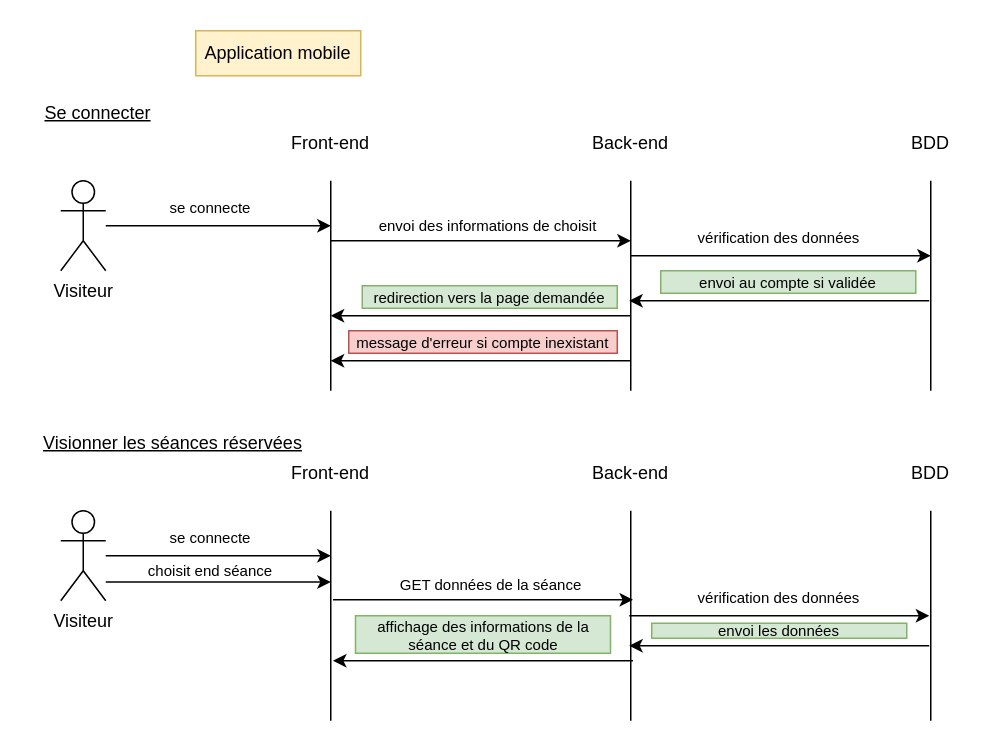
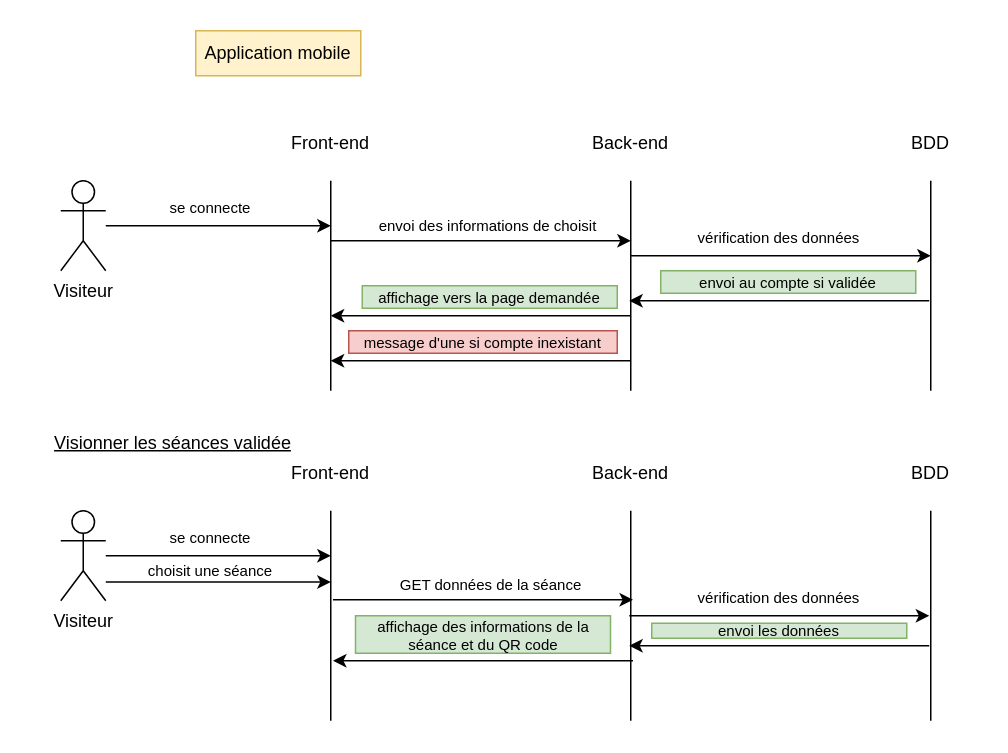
  <mxCell id="0" />
  <mxCell id="1" parent="0" />
- <mxCell id="2" value="Se connecter" style="text;html=1;align=center;verticalAlign=middle;whiteSpace=wrap;rounded=0;fontStyle=4" parent="1" vertex="1"><mxGeometry y="60" width="90" height="30" as="geometry" x="20" /></mxCell>
  <mxCell id="3" style="edgeStyle=orthogonalEdgeStyle;rounded=0;orthogonalLoop=1;jettySize=auto;html=1;" parent="1" source="4" edge="1"><mxGeometry relative="1" as="geometry"><mxPoint x="220" y="150" as="targetPoint" /></mxGeometry></mxCell>
  <mxCell id="4" value="Visiteur" style="shape=umlActor;verticalLabelPosition=bottom;verticalAlign=top;html=1;outlineConnect=0;" parent="1" vertex="1"><mxGeometry x="40" y="120" width="30" height="60" as="geometry" /></mxCell>
  <mxCell id="5" value="" style="endArrow=none;html=1;rounded=0;" parent="1" edge="1"><mxGeometry width="50" height="50" relative="1" as="geometry"><mxPoint x="220" y="260" as="sourcePoint" /><mxPoint x="220" y="120" as="targetPoint" /></mxGeometry></mxCell>
  <mxCell id="6" value="" style="endArrow=none;html=1;rounded=0;" parent="1" edge="1"><mxGeometry width="50" height="50" relative="1" as="geometry"><mxPoint x="420" y="260" as="sourcePoint" /><mxPoint x="420" y="120" as="targetPoint" /></mxGeometry></mxCell>
  <mxCell id="7" value="" style="endArrow=none;html=1;rounded=0;" parent="1" edge="1"><mxGeometry width="50" height="50" relative="1" as="geometry"><mxPoint x="620" y="260" as="sourcePoint" /><mxPoint x="620" y="120" as="targetPoint" /></mxGeometry></mxCell>
  <mxCell id="8" value="Front-end" style="text;html=1;align=center;verticalAlign=middle;whiteSpace=wrap;rounded=0;" parent="1" vertex="1"><mxGeometry x="190" y="80" width="60" height="30" as="geometry" /></mxCell>
  <mxCell id="9" value="Back-end" style="text;html=1;align=center;verticalAlign=middle;whiteSpace=wrap;rounded=0;" parent="1" vertex="1"><mxGeometry x="390" y="80" width="60" height="30" as="geometry" /></mxCell>
  <mxCell id="10" value="BDD" style="text;html=1;align=center;verticalAlign=middle;whiteSpace=wrap;rounded=0;" parent="1" vertex="1"><mxGeometry x="590" y="80" width="60" height="30" as="geometry" /></mxCell>
  <mxCell id="11" value="se connecte" style="text;html=1;align=center;verticalAlign=middle;whiteSpace=wrap;rounded=0;fontSize=10;" parent="1" vertex="1"><mxGeometry x="90" y="132.5" width="100" height="10" as="geometry" /></mxCell>
  <mxCell id="12" value="" style="endArrow=classic;html=1;rounded=0;" parent="1" edge="1"><mxGeometry width="50" height="50" relative="1" as="geometry"><mxPoint x="220" y="160" as="sourcePoint" /><mxPoint x="420" y="160" as="targetPoint" /></mxGeometry></mxCell>
  <mxCell id="13" value="envoi des informations de choisit" style="text;html=1;align=center;verticalAlign=middle;whiteSpace=wrap;rounded=0;fontSize=10;" parent="1" vertex="1"><mxGeometry x="240" y="142.5" width="170" height="15" as="geometry" /></mxCell>
  <mxCell id="14" value="" style="endArrow=classic;html=1;rounded=0;" parent="1" edge="1"><mxGeometry width="50" height="50" relative="1" as="geometry"><mxPoint x="420" y="170" as="sourcePoint" /><mxPoint x="620" y="170" as="targetPoint" /></mxGeometry></mxCell>
  <mxCell id="15" value="vérification des données" style="text;html=1;align=center;verticalAlign=middle;whiteSpace=wrap;rounded=0;fontSize=10;" parent="1" vertex="1"><mxGeometry x="434" y="150" width="170" height="15" as="geometry" /></mxCell>
  <mxCell id="16" value="envoi au compte si validée" style="text;html=1;align=center;verticalAlign=middle;whiteSpace=wrap;rounded=0;fontSize=10;fillColor=#d5e8d4;strokeColor=#82b366;" parent="1" vertex="1"><mxGeometry x="440" y="180" width="170" height="15" as="geometry" /></mxCell>
  <mxCell id="17" value="" style="endArrow=classic;html=1;rounded=0;" parent="1" edge="1"><mxGeometry width="50" height="50" relative="1" as="geometry"><mxPoint x="619" y="200" as="sourcePoint" /><mxPoint x="419" y="200" as="targetPoint" /></mxGeometry></mxCell>
- <mxCell id="18" value="redirection vers la page demandée" style="text;html=1;align=center;verticalAlign=middle;whiteSpace=wrap;rounded=0;fontSize=10;fillColor=#d5e8d4;strokeColor=#82b366;" parent="1" vertex="1"><mxGeometry x="241" y="190" width="170" height="15" as="geometry" /></mxCell>
+ <mxCell id="18" value="affichage vers la page demandée" style="text;html=1;align=center;verticalAlign=middle;whiteSpace=wrap;rounded=0;fontSize=10;fillColor=#d5e8d4;strokeColor=#82b366;" parent="1" vertex="1"><mxGeometry x="241" y="190" width="170" height="15" as="geometry" /></mxCell>
  <mxCell id="19" value="" style="endArrow=classic;html=1;rounded=0;" parent="1" edge="1"><mxGeometry width="50" height="50" relative="1" as="geometry"><mxPoint x="420" y="210" as="sourcePoint" /><mxPoint x="220" y="210" as="targetPoint" /></mxGeometry></mxCell>
- <mxCell id="20" value="message d'erreur si compte inexistant" style="text;html=1;align=center;verticalAlign=middle;whiteSpace=wrap;rounded=0;fontSize=10;fillColor=#f8cecc;strokeColor=#b85450;" parent="1" vertex="1"><mxGeometry x="232" y="220" width="179" height="15" as="geometry" /></mxCell>
+ <mxCell id="20" value="message d'une si compte inexistant" style="text;html=1;align=center;verticalAlign=middle;whiteSpace=wrap;rounded=0;fontSize=10;fillColor=#f8cecc;strokeColor=#b85450;" parent="1" vertex="1"><mxGeometry x="232" y="220" width="179" height="15" as="geometry" /></mxCell>
  <mxCell id="21" value="" style="endArrow=classic;html=1;rounded=0;" parent="1" edge="1"><mxGeometry width="50" height="50" relative="1" as="geometry"><mxPoint x="420" y="240" as="sourcePoint" /><mxPoint x="220" y="240" as="targetPoint" /></mxGeometry></mxCell>
  <mxCell id="22" value="Application mobile" style="text;html=1;align=center;verticalAlign=middle;whiteSpace=wrap;rounded=0;glass=0;shadow=0;fillColor=#fff2cc;strokeColor=#d6b656;" parent="1" vertex="1"><mxGeometry x="130" y="20" width="110" height="30" as="geometry" /></mxCell>
- <mxCell id="23" value="Visionner les séances réservées" style="text;html=1;align=center;verticalAlign=middle;whiteSpace=wrap;rounded=0;fontStyle=4" parent="1" vertex="1"><mxGeometry y="280" width="190" height="30" as="geometry" x="20" /></mxCell>
+ <mxCell id="23" value="Visionner les séances validée" style="text;html=1;align=center;verticalAlign=middle;whiteSpace=wrap;rounded=0;fontStyle=4" parent="1" vertex="1"><mxGeometry y="280" width="190" height="30" as="geometry" x="20" /></mxCell>
  <mxCell id="24" style="edgeStyle=orthogonalEdgeStyle;rounded=0;orthogonalLoop=1;jettySize=auto;html=1;" parent="1" source="25" edge="1"><mxGeometry relative="1" as="geometry"><mxPoint x="220" y="370" as="targetPoint" /></mxGeometry></mxCell>
  <mxCell id="25" value="Visiteur" style="shape=umlActor;verticalLabelPosition=bottom;verticalAlign=top;html=1;outlineConnect=0;" parent="1" vertex="1"><mxGeometry x="40" y="340" width="30" height="60" as="geometry" /></mxCell>
  <mxCell id="26" value="" style="endArrow=none;html=1;rounded=0;" parent="1" edge="1"><mxGeometry width="50" height="50" relative="1" as="geometry"><mxPoint x="220" y="480" as="sourcePoint" /><mxPoint x="220" y="340" as="targetPoint" /></mxGeometry></mxCell>
  <mxCell id="27" value="" style="endArrow=none;html=1;rounded=0;" parent="1" edge="1"><mxGeometry width="50" height="50" relative="1" as="geometry"><mxPoint x="420" y="480" as="sourcePoint" /><mxPoint x="420" y="340" as="targetPoint" /></mxGeometry></mxCell>
  <mxCell id="28" value="" style="endArrow=none;html=1;rounded=0;" parent="1" edge="1"><mxGeometry width="50" height="50" relative="1" as="geometry"><mxPoint x="620" y="480" as="sourcePoint" /><mxPoint x="620" y="340" as="targetPoint" /></mxGeometry></mxCell>
  <mxCell id="29" value="Front-end" style="text;html=1;align=center;verticalAlign=middle;whiteSpace=wrap;rounded=0;" parent="1" vertex="1"><mxGeometry x="190" y="300" width="60" height="30" as="geometry" /></mxCell>
  <mxCell id="30" value="Back-end" style="text;html=1;align=center;verticalAlign=middle;whiteSpace=wrap;rounded=0;" parent="1" vertex="1"><mxGeometry x="390" y="300" width="60" height="30" as="geometry" /></mxCell>
  <mxCell id="31" value="BDD" style="text;html=1;align=center;verticalAlign=middle;whiteSpace=wrap;rounded=0;" parent="1" vertex="1"><mxGeometry x="590" y="300" width="60" height="30" as="geometry" /></mxCell>
  <mxCell id="32" value="se connecte" style="text;html=1;align=center;verticalAlign=middle;whiteSpace=wrap;rounded=0;fontSize=10;" parent="1" vertex="1"><mxGeometry x="90" y="352.5" width="100" height="10" as="geometry" /></mxCell>
  <mxCell id="33" value="" style="endArrow=classic;html=1;rounded=0;" parent="1" edge="1"><mxGeometry width="50" height="50" relative="1" as="geometry"><mxPoint x="221.5" y="399.31" as="sourcePoint" /><mxPoint x="421.5" y="399.31" as="targetPoint" /></mxGeometry></mxCell>
  <mxCell id="34" value="GET données de la séance" style="text;html=1;align=center;verticalAlign=middle;whiteSpace=wrap;rounded=0;fontSize=10;" parent="1" vertex="1"><mxGeometry x="241.5" y="381.81" width="170" height="15" as="geometry" /></mxCell>
  <mxCell id="35" value="" style="endArrow=classic;html=1;rounded=0;" parent="1" edge="1"><mxGeometry width="50" height="50" relative="1" as="geometry"><mxPoint x="419" y="410" as="sourcePoint" /><mxPoint x="619" y="410" as="targetPoint" /></mxGeometry></mxCell>
  <mxCell id="36" value="vérification des données" style="text;html=1;align=center;verticalAlign=middle;whiteSpace=wrap;rounded=0;fontSize=10;" parent="1" vertex="1"><mxGeometry x="434" y="390" width="170" height="15" as="geometry" /></mxCell>
  <mxCell id="37" value="" style="endArrow=classic;html=1;rounded=0;" parent="1" edge="1"><mxGeometry width="50" height="50" relative="1" as="geometry"><mxPoint x="619" y="430" as="sourcePoint" /><mxPoint x="419" y="430" as="targetPoint" /></mxGeometry></mxCell>
  <mxCell id="38" value="" style="endArrow=classic;html=1;rounded=0;" parent="1" edge="1"><mxGeometry width="50" height="50" relative="1" as="geometry"><mxPoint x="421.5" y="440" as="sourcePoint" /><mxPoint x="221.5" y="440" as="targetPoint" /></mxGeometry></mxCell>
  <mxCell id="39" style="edgeStyle=orthogonalEdgeStyle;rounded=0;orthogonalLoop=1;jettySize=auto;html=1;" parent="1" edge="1"><mxGeometry relative="1" as="geometry"><mxPoint x="220" y="387.5" as="targetPoint" /><mxPoint x="70" y="387.5" as="sourcePoint" /></mxGeometry></mxCell>
- <mxCell id="40" value="choisit end séance" style="text;html=1;align=center;verticalAlign=middle;whiteSpace=wrap;rounded=0;fontSize=10;" parent="1" vertex="1"><mxGeometry x="90" y="375" width="100" height="10" as="geometry" /></mxCell>
+ <mxCell id="40" value="choisit une séance" style="text;html=1;align=center;verticalAlign=middle;whiteSpace=wrap;rounded=0;fontSize=10;" parent="1" vertex="1"><mxGeometry x="90" y="375" width="100" height="10" as="geometry" /></mxCell>
  <mxCell id="41" value="envoi les données" style="text;html=1;align=center;verticalAlign=middle;whiteSpace=wrap;rounded=0;fontSize=10;fillColor=#d5e8d4;strokeColor=#82b366;" parent="1" vertex="1"><mxGeometry x="434" y="415" width="170" height="10" as="geometry" /></mxCell>
  <mxCell id="42" value="affichage des informations de la séance et du QR code" style="text;html=1;align=center;verticalAlign=middle;whiteSpace=wrap;rounded=0;fontSize=10;fillColor=#d5e8d4;strokeColor=#82b366;" parent="1" vertex="1"><mxGeometry x="236.5" y="410" width="170" height="25" as="geometry" /></mxCell>
